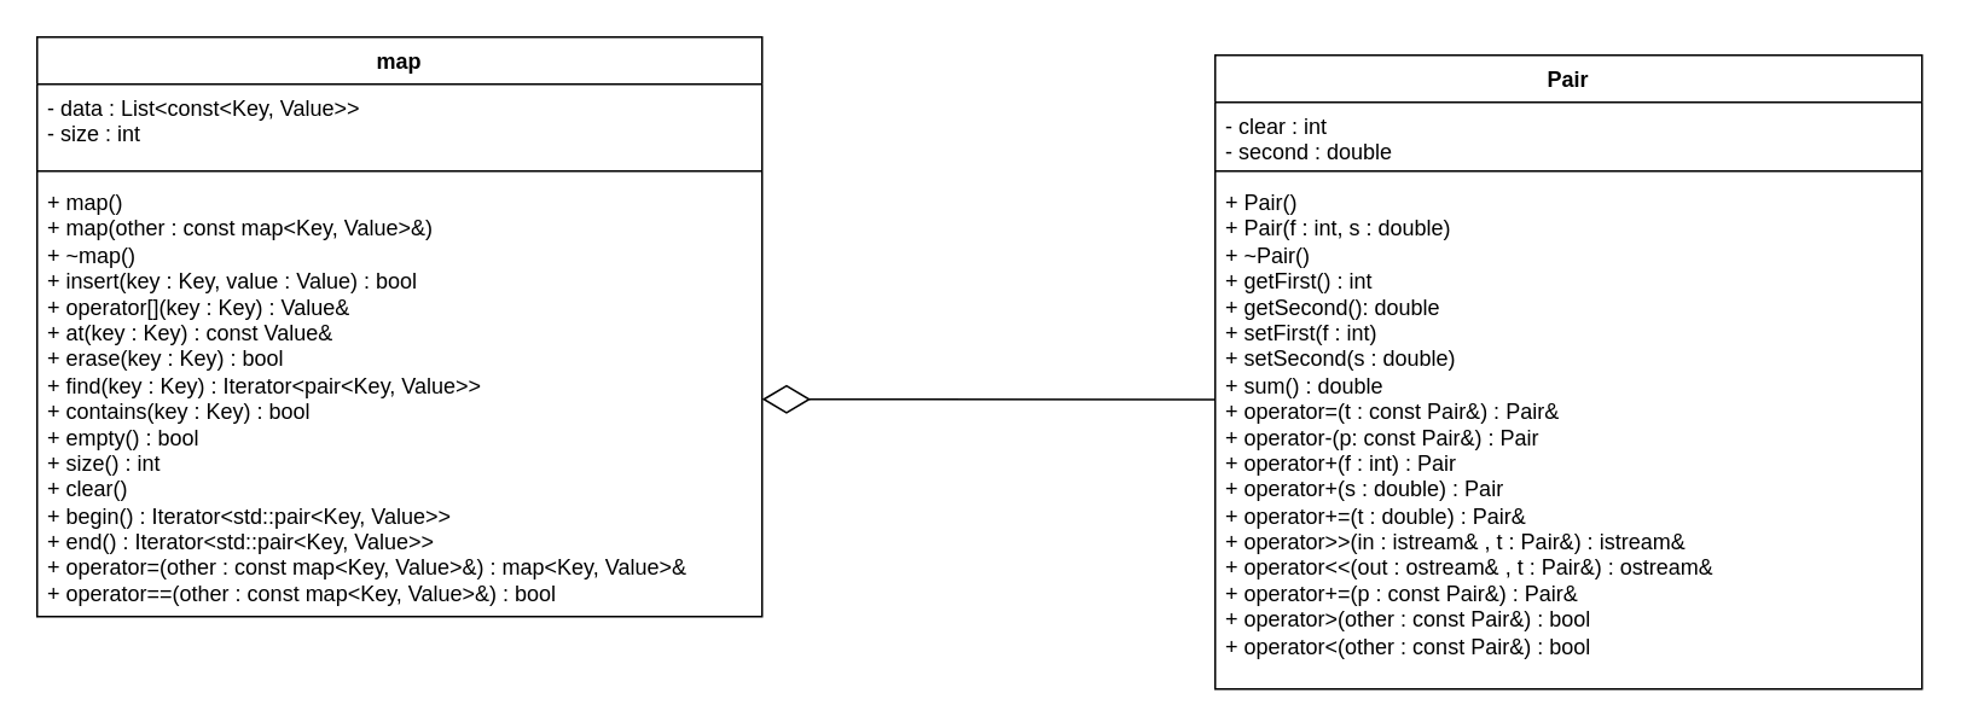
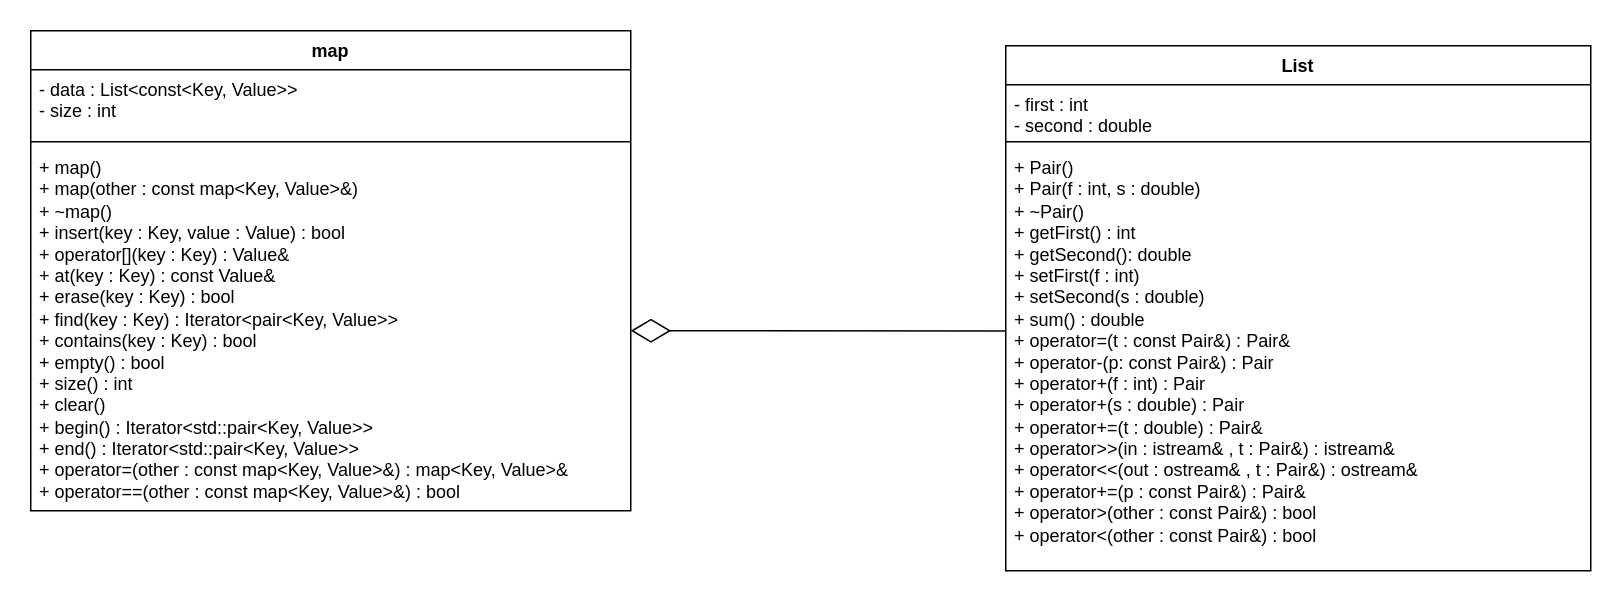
  <mxCell id="0" />
  <mxCell id="1" parent="0" />
- <mxCell id="2" value="Pair" style="swimlane;fontStyle=1;align=center;verticalAlign=top;childLayout=stackLayout;horizontal=1;startSize=26;horizontalStack=0;resizeParent=1;resizeParentMax=0;resizeLast=0;collapsible=1;marginBottom=0;whiteSpace=wrap;html=1;" parent="1" vertex="1"><mxGeometry x="670" y="30" width="390" height="350" as="geometry" /></mxCell>
- <mxCell id="3" value="- clear : int&lt;div&gt;- second : double&lt;br&gt;&lt;div&gt;&lt;br&gt;&lt;/div&gt;&lt;/div&gt;" style="text;strokeColor=none;fillColor=none;align=left;verticalAlign=top;spacingLeft=4;spacingRight=4;overflow=hidden;rotatable=0;points=[[0,0.5],[1,0.5]];portConstraint=eastwest;whiteSpace=wrap;html=1;" parent="2" vertex="1"><mxGeometry y="26" width="390" height="34" as="geometry" /></mxCell>
+ <mxCell id="2" value="List" style="swimlane;fontStyle=1;align=center;verticalAlign=top;childLayout=stackLayout;horizontal=1;startSize=26;horizontalStack=0;resizeParent=1;resizeParentMax=0;resizeLast=0;collapsible=1;marginBottom=0;whiteSpace=wrap;html=1;" parent="1" vertex="1"><mxGeometry x="670" y="30" width="390" height="350" as="geometry" /></mxCell>
+ <mxCell id="3" value="- first : int&lt;div&gt;- second : double&lt;br&gt;&lt;div&gt;&lt;br&gt;&lt;/div&gt;&lt;/div&gt;" style="text;strokeColor=none;fillColor=none;align=left;verticalAlign=top;spacingLeft=4;spacingRight=4;overflow=hidden;rotatable=0;points=[[0,0.5],[1,0.5]];portConstraint=eastwest;whiteSpace=wrap;html=1;" parent="2" vertex="1"><mxGeometry y="26" width="390" height="34" as="geometry" /></mxCell>
  <mxCell id="4" value="" style="line;strokeWidth=1;fillColor=none;align=left;verticalAlign=middle;spacingTop=-1;spacingLeft=3;spacingRight=3;rotatable=0;labelPosition=right;points=[];portConstraint=eastwest;strokeColor=inherit;" parent="2" vertex="1"><mxGeometry y="60" width="390" height="8" as="geometry" /></mxCell>
  <mxCell id="5" value="+ Pair()&lt;div&gt;&lt;div&gt;+ Pair(f : int, s : double)&lt;/div&gt;&lt;div&gt;+&amp;nbsp;~Pair()&lt;/div&gt;&lt;div&gt;+&amp;nbsp;getFirst() : int&lt;/div&gt;&lt;div&gt;+&amp;nbsp;getSecond(): double&lt;br&gt;&lt;/div&gt;&lt;div&gt;+&amp;nbsp;setFirst(f : int)&lt;/div&gt;&lt;div&gt;+&amp;nbsp;setSecond(s : double)&lt;br&gt;&lt;/div&gt;&lt;div&gt;+&amp;nbsp;sum() : double&lt;/div&gt;&lt;div&gt;+&amp;nbsp;operator=(t :&amp;nbsp;&lt;span style=&quot;background-color: transparent; color: light-dark(rgb(0, 0, 0), rgb(255, 255, 255));&quot;&gt;const Pair&amp;amp;&lt;/span&gt;&lt;span style=&quot;background-color: transparent; color: light-dark(rgb(0, 0, 0), rgb(255, 255, 255));&quot;&gt;) :&amp;nbsp;&lt;/span&gt;&lt;span style=&quot;background-color: transparent; color: light-dark(rgb(0, 0, 0), rgb(255, 255, 255));&quot;&gt;Pair&amp;amp;&lt;/span&gt;&lt;/div&gt;&lt;div&gt;&lt;div&gt;&lt;div&gt;+ operator-(p:&amp;nbsp;const Pair&amp;amp;) :&amp;nbsp;&lt;span style=&quot;background-color: transparent;&quot;&gt;Pair&lt;/span&gt;&lt;/div&gt;&lt;/div&gt;&lt;/div&gt;&lt;/div&gt;&lt;div&gt;&lt;div&gt;&lt;div&gt;+ operator+(f : int) :&amp;nbsp;&lt;span style=&quot;background-color: transparent;&quot;&gt;Pair&lt;/span&gt;&lt;/div&gt;&lt;div&gt;&lt;/div&gt;&lt;/div&gt;&lt;div&gt;&lt;div&gt;+ operator+(s : double) :&amp;nbsp;&lt;span style=&quot;background-color: transparent;&quot;&gt;Pair&lt;/span&gt;&lt;br&gt;&lt;/div&gt;&lt;div&gt;&lt;span style=&quot;background-color: transparent;&quot;&gt;+&amp;nbsp;&lt;/span&gt;&lt;span style=&quot;background-color: transparent;&quot;&gt;operator+=(t : double) :&amp;nbsp;&lt;/span&gt;&lt;span style=&quot;background-color: transparent;&quot;&gt;Pair&amp;amp;&lt;/span&gt;&lt;/div&gt;&lt;div&gt;&lt;div&gt;+&amp;nbsp;&lt;span style=&quot;background-color: transparent;&quot;&gt;operator&amp;gt;&amp;gt;(in : istream&amp;amp; , t : Pair&amp;amp;) :&amp;nbsp;&lt;/span&gt;&lt;span style=&quot;background-color: transparent;&quot;&gt;istream&amp;amp;&lt;/span&gt;&lt;/div&gt;&lt;div&gt;+&amp;nbsp;&lt;span style=&quot;background-color: transparent;&quot;&gt;operator&amp;lt;&amp;lt;(out : ostream&amp;amp; , t : Pair&amp;amp;) :&amp;nbsp;&lt;/span&gt;&lt;span style=&quot;background-color: transparent;&quot;&gt;ostream&amp;amp;&lt;/span&gt;&lt;span style=&quot;background-color: transparent;&quot;&gt;&lt;br&gt;&lt;/span&gt;&lt;/div&gt;&lt;div&gt;&lt;span style=&quot;background-color: transparent;&quot;&gt;+ operator+=(p :&amp;nbsp;&lt;/span&gt;&lt;span style=&quot;background-color: transparent; color: light-dark(rgb(0, 0, 0), rgb(255, 255, 255));&quot;&gt;const Pair&amp;amp;&lt;/span&gt;&lt;span style=&quot;background-color: transparent; color: light-dark(rgb(0, 0, 0), rgb(255, 255, 255));&quot;&gt;) :&amp;nbsp;&lt;/span&gt;&lt;span style=&quot;background-color: transparent;&quot;&gt;Pair&amp;amp;&lt;/span&gt;&lt;/div&gt;&lt;div&gt;&lt;span style=&quot;background-color: transparent;&quot;&gt;+&amp;nbsp;&lt;/span&gt;&lt;span style=&quot;background-color: transparent;&quot;&gt;operator&amp;gt;(other :&amp;nbsp;&lt;/span&gt;&lt;span style=&quot;background-color: transparent; color: light-dark(rgb(0, 0, 0), rgb(255, 255, 255));&quot;&gt;const Pair&amp;amp;&lt;/span&gt;&lt;span style=&quot;background-color: transparent; color: light-dark(rgb(0, 0, 0), rgb(255, 255, 255));&quot;&gt;) : bool&lt;/span&gt;&lt;/div&gt;&lt;div&gt;&lt;span style=&quot;background-color: transparent;&quot;&gt;+&amp;nbsp;&lt;/span&gt;&lt;span style=&quot;background-color: transparent;&quot;&gt;operator&amp;lt;(other :&amp;nbsp;&lt;/span&gt;&lt;span style=&quot;color: light-dark(rgb(0, 0, 0), rgb(255, 255, 255)); background-color: transparent;&quot;&gt;const Pair&amp;amp;&lt;/span&gt;&lt;span style=&quot;color: light-dark(rgb(0, 0, 0), rgb(255, 255, 255)); background-color: transparent;&quot;&gt;) : bool&lt;/span&gt;&lt;span style=&quot;background-color: transparent; color: light-dark(rgb(0, 0, 0), rgb(255, 255, 255));&quot;&gt;&lt;br&gt;&lt;/span&gt;&lt;/div&gt;&lt;div&gt;&lt;br&gt;&lt;/div&gt;&lt;/div&gt;&lt;div&gt;&lt;br&gt;&lt;/div&gt;&lt;/div&gt;&lt;div&gt;&lt;br&gt;&lt;/div&gt;&lt;/div&gt;&lt;div&gt;&lt;br&gt;&lt;/div&gt;" style="text;strokeColor=none;fillColor=none;align=left;verticalAlign=top;spacingLeft=4;spacingRight=4;overflow=hidden;rotatable=0;points=[[0,0.5],[1,0.5]];portConstraint=eastwest;whiteSpace=wrap;html=1;" parent="2" vertex="1"><mxGeometry y="68" width="390" height="282" as="geometry" /></mxCell>
  <mxCell id="6" value="" style="endArrow=diamondThin;endFill=0;endSize=24;html=1;rounded=0;entryX=0.523;entryY=-0.004;entryDx=0;entryDy=0;entryPerimeter=0;exitX=0;exitY=0.433;exitDx=0;exitDy=0;exitPerimeter=0;" parent="1" source="5" edge="1"><mxGeometry width="160" relative="1" as="geometry"><mxPoint x="499" y="220" as="sourcePoint" /><mxPoint x="420" y="220" as="targetPoint" /></mxGeometry></mxCell>
  <mxCell id="7" value="map" style="swimlane;fontStyle=1;align=center;verticalAlign=top;childLayout=stackLayout;horizontal=1;startSize=26;horizontalStack=0;resizeParent=1;resizeParentMax=0;resizeLast=0;collapsible=1;marginBottom=0;whiteSpace=wrap;html=1;" parent="1" vertex="1"><mxGeometry x="20" y="20" width="400" height="320" as="geometry" /></mxCell>
  <mxCell id="8" value="- data : List&amp;lt;const&amp;lt;Key, Value&amp;gt;&amp;gt;&lt;div&gt;- size : int&lt;/div&gt;" style="text;strokeColor=none;fillColor=none;align=left;verticalAlign=top;spacingLeft=4;spacingRight=4;overflow=hidden;rotatable=0;points=[[0,0.5],[1,0.5]];portConstraint=eastwest;whiteSpace=wrap;html=1;" parent="7" vertex="1"><mxGeometry y="26" width="400" height="44" as="geometry" /></mxCell>
  <mxCell id="9" value="" style="line;strokeWidth=1;fillColor=none;align=left;verticalAlign=middle;spacingTop=-1;spacingLeft=3;spacingRight=3;rotatable=0;labelPosition=right;points=[];portConstraint=eastwest;strokeColor=inherit;" parent="7" vertex="1"><mxGeometry y="70" width="400" height="8" as="geometry" /></mxCell>
  <mxCell id="10" value="&lt;div&gt;&lt;span style=&quot;background-color: transparent; color: light-dark(rgb(0, 0, 0), rgb(255, 255, 255));&quot;&gt;+ map()&lt;/span&gt;&lt;br&gt;&lt;/div&gt;&lt;div&gt;+ map(other : const map&amp;lt;Key, Value&amp;gt;&amp;amp;)&lt;/div&gt;&lt;div&gt;+ ~map()&lt;/div&gt;&lt;div&gt;+ insert(key : Key, value : Value) : bool&lt;/div&gt;&lt;div&gt;+ operator[](key : Key) : Value&amp;amp;&lt;/div&gt;&lt;div&gt;+ at(key : Key) : const Value&amp;amp;&lt;/div&gt;&lt;div&gt;+ erase(key : Key) : bool&lt;/div&gt;&lt;div&gt;+ find(key : Key) : Iterator&amp;lt;pair&amp;lt;Key, Value&amp;gt;&amp;gt;&lt;/div&gt;&lt;div&gt;+ contains(key : Key) : bool&lt;/div&gt;&lt;div&gt;+ empty() : bool&lt;/div&gt;&lt;div&gt;+ size() : int&lt;/div&gt;&lt;div&gt;+ clear()&lt;/div&gt;&lt;div&gt;+ begin() : Iterator&amp;lt;std::pair&amp;lt;Key, Value&amp;gt;&amp;gt;&lt;/div&gt;&lt;div&gt;+ end() : Iterator&amp;lt;std::pair&amp;lt;Key, Value&amp;gt;&amp;gt;&lt;/div&gt;&lt;div&gt;+ operator=(other : const map&amp;lt;Key, Value&amp;gt;&amp;amp;) : map&amp;lt;Key, Value&amp;gt;&amp;amp;&lt;/div&gt;&lt;div&gt;+ operator==(other : const map&amp;lt;Key, Value&amp;gt;&amp;amp;) : bool&lt;/div&gt;" style="text;strokeColor=none;fillColor=none;align=left;verticalAlign=top;spacingLeft=4;spacingRight=4;overflow=hidden;rotatable=0;points=[[0,0.5],[1,0.5]];portConstraint=eastwest;whiteSpace=wrap;html=1;" parent="7" vertex="1"><mxGeometry y="78" width="400" height="242" as="geometry" /></mxCell>
